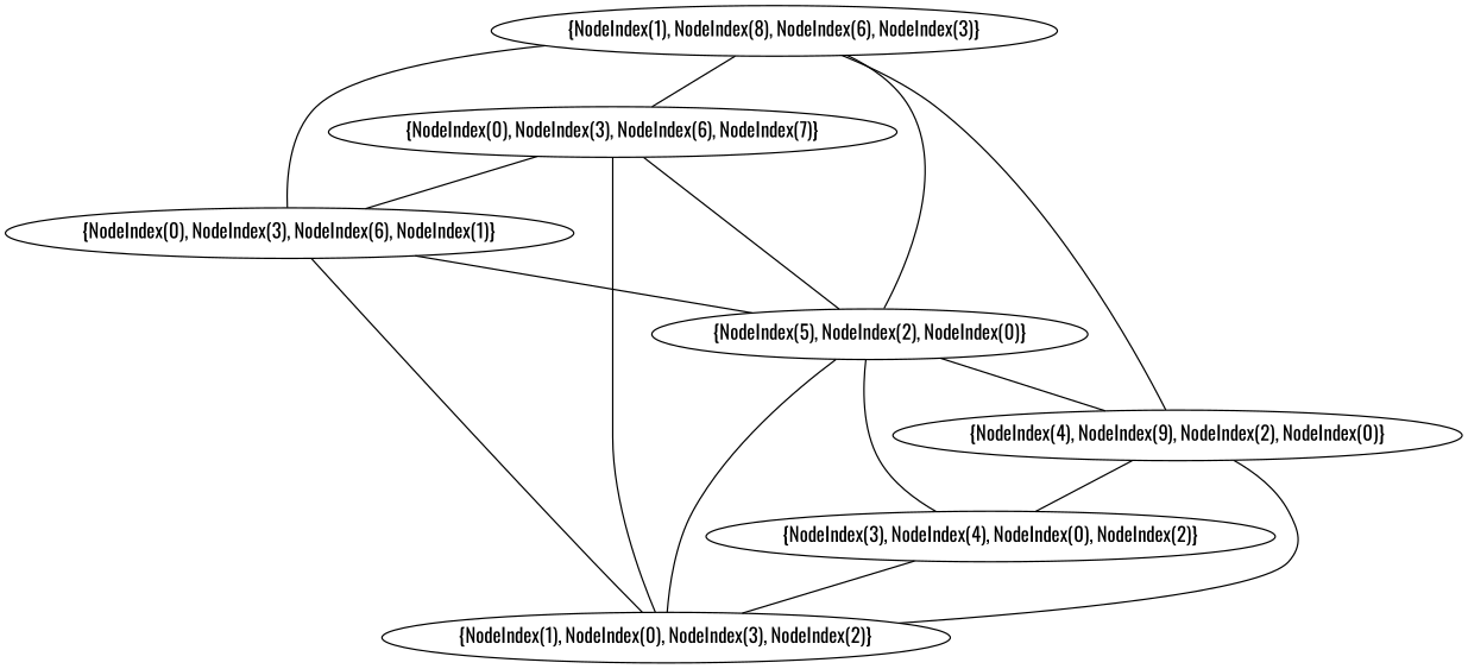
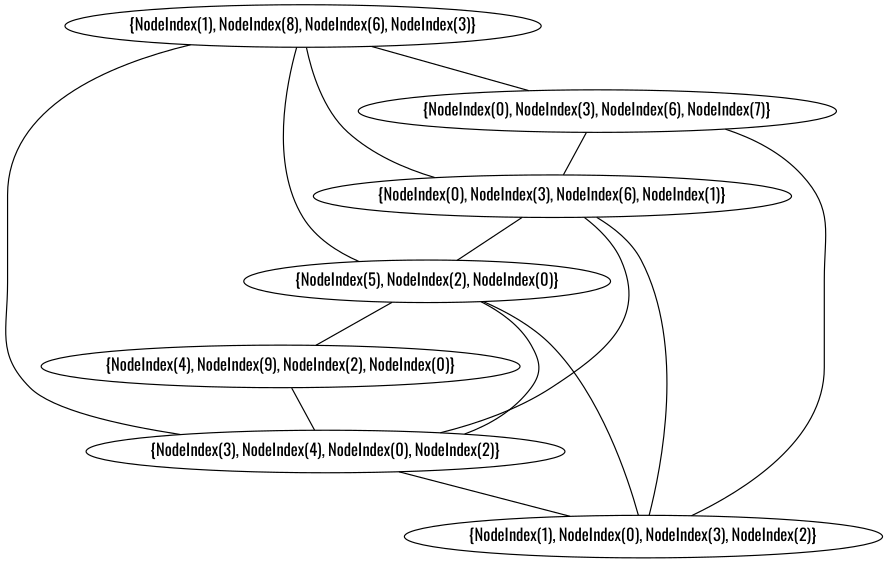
  graph {
    fontname=Oswald
    node [fontname=Oswald]
    edge [fontname=Oswald]
    n1 [label="{NodeIndex(1), NodeIndex(0), NodeIndex(3), NodeIndex(2)}"]
    n2 [label="{NodeIndex(3), NodeIndex(4), NodeIndex(0), NodeIndex(2)}"]
    n3 [label="{NodeIndex(4), NodeIndex(9), NodeIndex(2), NodeIndex(0)}"]
    n4 [label="{NodeIndex(5), NodeIndex(2), NodeIndex(0)}"]
    n5 [label="{NodeIndex(0), NodeIndex(3), NodeIndex(6), NodeIndex(1)}"]
    n6 [label="{NodeIndex(0), NodeIndex(3), NodeIndex(6), NodeIndex(7)}"]
    n7 [label="{NodeIndex(1), NodeIndex(8), NodeIndex(6), NodeIndex(3)}"]
    n2 -- n1
-   n3 -- n1
    n3 -- n2
    n4 -- n1
    n4 -- n2
    n4 -- n3
    n5 -- n1
+   n5 -- n2
    n5 -- n4
    n6 -- n1
-   n6 -- n4
    n6 -- n5
-   n7 -- n3
+   n7 -- n2
    n7 -- n4
    n7 -- n5
    n7 -- n6
  }
